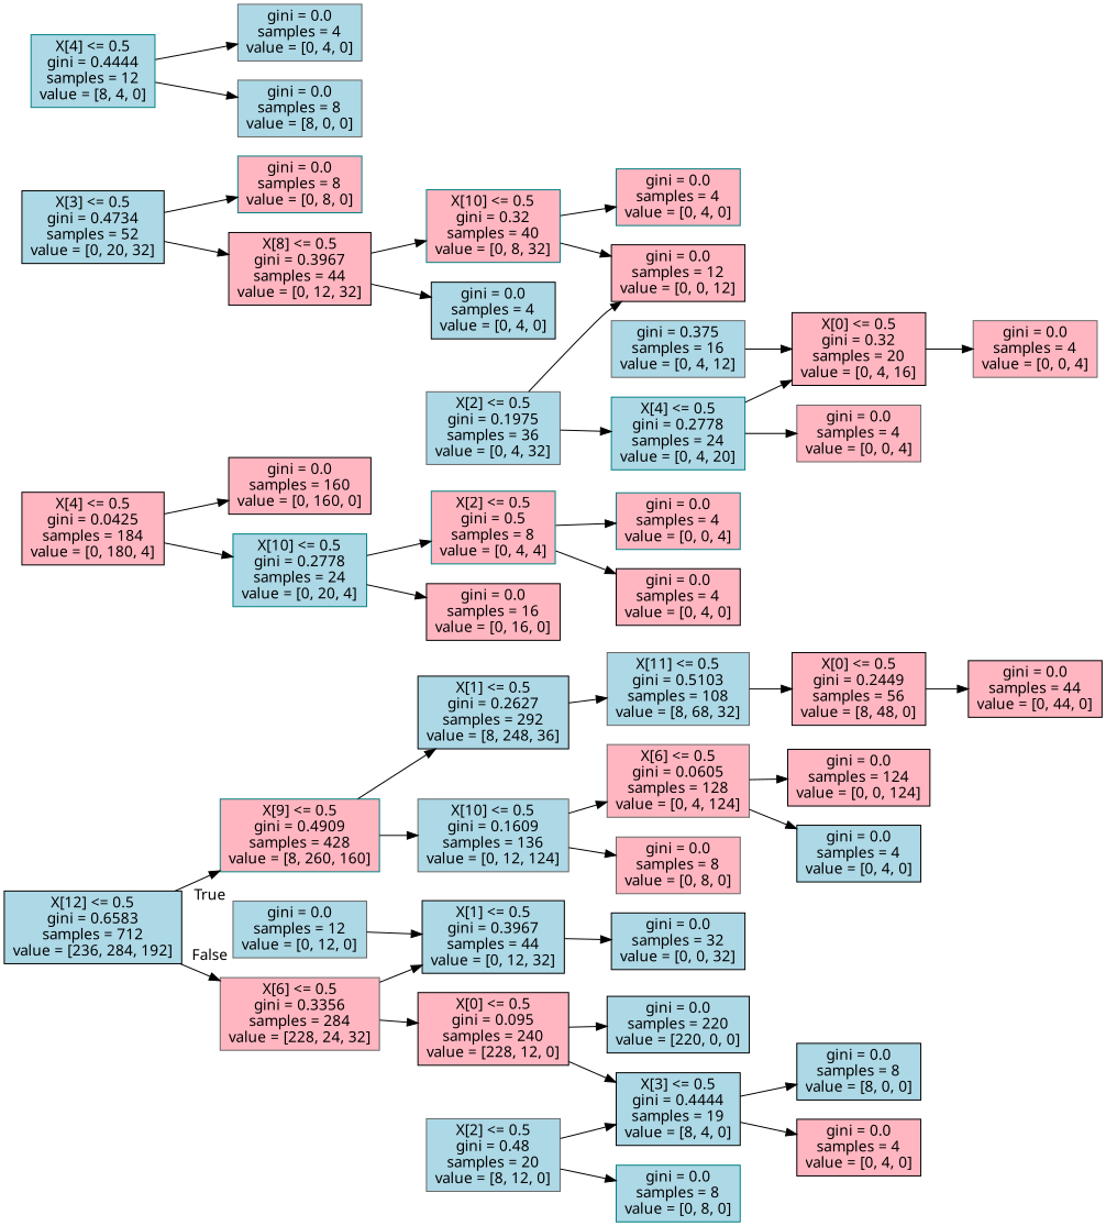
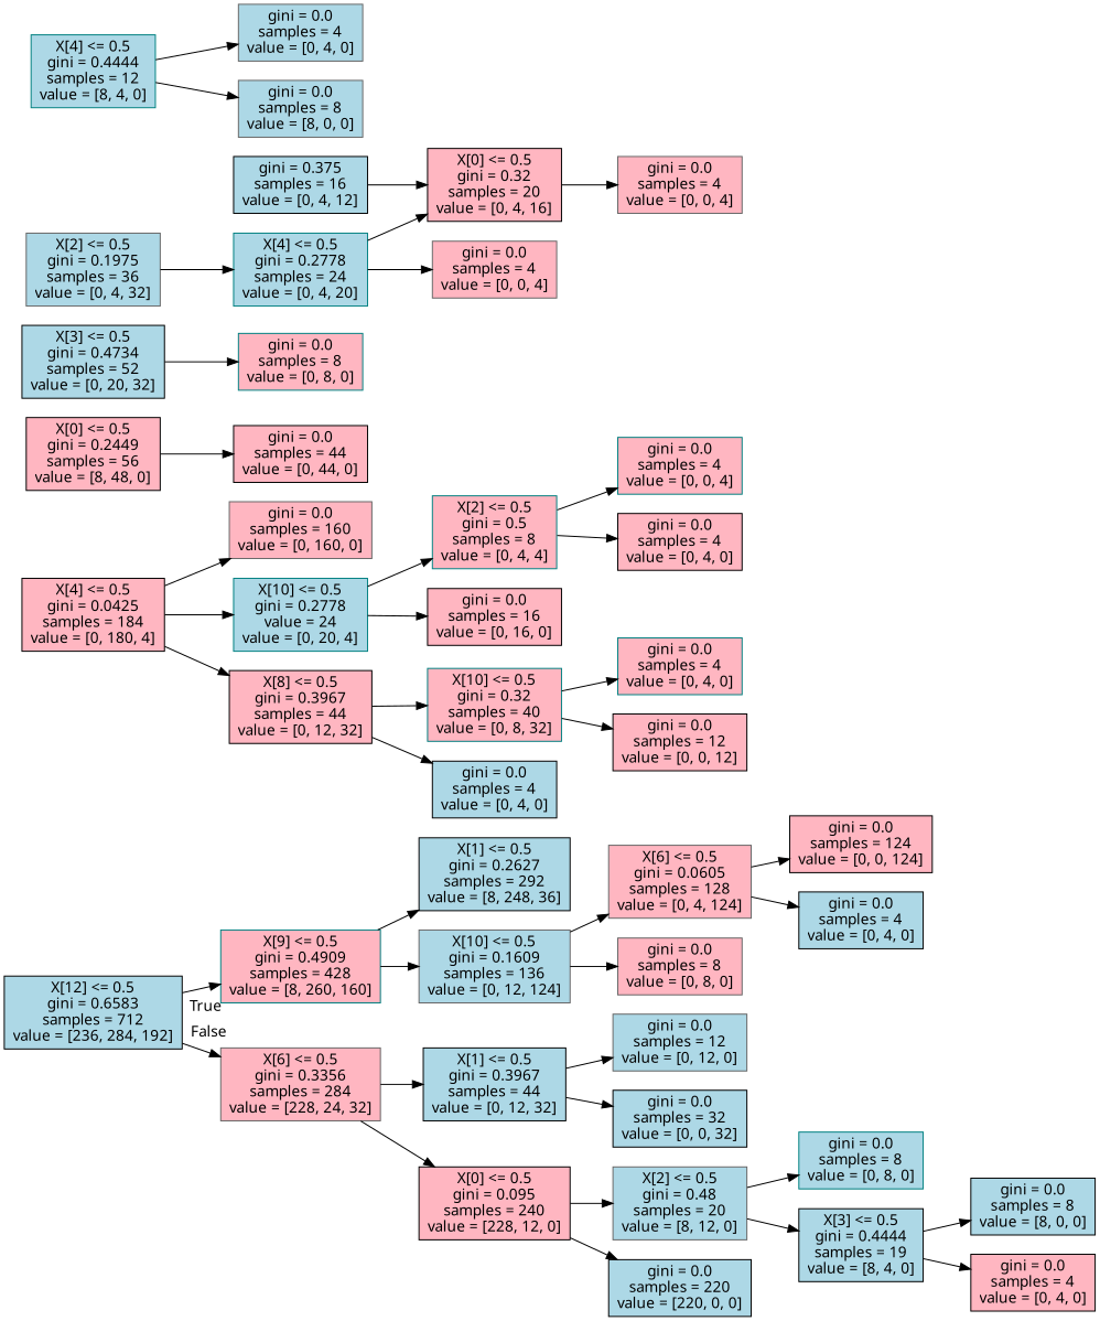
  digraph {
    fontname="Noto Sans"
    rankdir=LR
    node [color=black fillcolor=lightpink fontname="Noto Sans" shape=box style=filled]
    edge [fontname="Noto Sans"]
    n1 [fillcolor=lightblue label="X[12] <= 0.5\ngini = 0.6583\nsamples = 712\nvalue = [236, 284, 192]"]
    n2 [color=teal label="X[9] <= 0.5\ngini = 0.4909\nsamples = 428\nvalue = [8, 260, 160]"]
    n3 [color=gray40 label="X[6] <= 0.5\ngini = 0.3356\nsamples = 284\nvalue = [228, 24, 32]"]
    n4 [fillcolor=lightblue label="X[1] <= 0.5\ngini = 0.2627\nsamples = 292\nvalue = [8, 248, 36]"]
    n5 [color=gray40 fillcolor=lightblue label="X[10] <= 0.5\ngini = 0.1609\nsamples = 136\nvalue = [0, 12, 124]"]
    n6 [fillcolor=lightblue label="X[1] <= 0.5\ngini = 0.3967\nsamples = 44\nvalue = [0, 12, 32]"]
    n7 [label="X[0] <= 0.5\ngini = 0.095\nsamples = 240\nvalue = [228, 12, 0]"]
-   n8 [color=gray40 fillcolor=lightblue label="X[11] <= 0.5\ngini = 0.5103\nsamples = 108\nvalue = [8, 68, 32]"]
    n9 [color=gray40 label="X[6] <= 0.5\ngini = 0.0605\nsamples = 128\nvalue = [0, 4, 124]"]
    n10 [color=gray40 label="gini = 0.0\nsamples = 8\nvalue = [0, 8, 0]"]
    n11 [label="X[4] <= 0.5\ngini = 0.0425\nsamples = 184\nvalue = [0, 180, 4]"]
-   n12 [label="gini = 0.0\nsamples = 160\nvalue = [0, 160, 0]"]
-   n13 [color=teal fillcolor=lightblue label="X[10] <= 0.5\ngini = 0.2778\nsamples = 24\nvalue = [0, 20, 4]"]
+   n12 [color=gray40 label="gini = 0.0\nsamples = 160\nvalue = [0, 160, 0]"]
+   n13 [color=teal fillcolor=lightblue label="X[10] <= 0.5\ngini = 0.2778\nvalue = 24\nvalue = [0, 20, 4]"]
    n14 [label="X[0] <= 0.5\ngini = 0.2449\nsamples = 56\nvalue = [8, 48, 0]"]
    n15 [color=teal label="X[2] <= 0.5\ngini = 0.5\nsamples = 8\nvalue = [0, 4, 4]"]
    n16 [label="gini = 0.0\nsamples = 16\nvalue = [0, 16, 0]"]
    n17 [color=teal label="gini = 0.0\nsamples = 4\nvalue = [0, 0, 4]"]
    n18 [label="gini = 0.0\nsamples = 4\nvalue = [0, 4, 0]"]
    n19 [fillcolor=lightblue label="X[3] <= 0.5\ngini = 0.4734\nsamples = 52\nvalue = [0, 20, 32]"]
    n20 [color=teal label="gini = 0.0\nsamples = 8\nvalue = [0, 8, 0]"]
    n21 [label="X[8] <= 0.5\ngini = 0.3967\nsamples = 44\nvalue = [0, 12, 32]"]
    n22 [label="gini = 0.0\nsamples = 44\nvalue = [0, 44, 0]"]
    n23 [color=teal label="X[10] <= 0.5\ngini = 0.32\nsamples = 40\nvalue = [0, 8, 32]"]
    n24 [fillcolor=lightblue label="gini = 0.0\nsamples = 4\nvalue = [0, 4, 0]"]
    n25 [color=teal label="gini = 0.0\nsamples = 4\nvalue = [0, 4, 0]"]
    n26 [label="gini = 0.0\nsamples = 12\nvalue = [0, 0, 12]"]
    n27 [color=gray40 fillcolor=lightblue label="X[2] <= 0.5\ngini = 0.1975\nsamples = 36\nvalue = [0, 4, 32]"]
    n28 [color=teal fillcolor=lightblue label="X[4] <= 0.5\ngini = 0.2778\nsamples = 24\nvalue = [0, 4, 20]"]
    n29 [label="X[0] <= 0.5\ngini = 0.32\nsamples = 20\nvalue = [0, 4, 16]"]
    n30 [color=gray40 label="gini = 0.0\nsamples = 4\nvalue = [0, 0, 4]"]
    n31 [color=gray40 label="gini = 0.0\nsamples = 4\nvalue = [0, 0, 4]"]
-   n32 [color=gray40 fillcolor=lightblue label="gini = 0.375\nsamples = 16\nvalue = [0, 4, 12]"]
+   n32 [fillcolor=lightblue label="gini = 0.375\nsamples = 16\nvalue = [0, 4, 12]"]
    n33 [color=teal fillcolor=lightblue label="X[4] <= 0.5\ngini = 0.4444\nsamples = 12\nvalue = [8, 4, 0]"]
    n34 [color=gray40 fillcolor=lightblue label="gini = 0.0\nsamples = 4\nvalue = [0, 4, 0]"]
    n35 [color=gray40 fillcolor=lightblue label="gini = 0.0\nsamples = 8\nvalue = [8, 0, 0]"]
    n36 [label="gini = 0.0\nsamples = 124\nvalue = [0, 0, 124]"]
    n37 [fillcolor=lightblue label="gini = 0.0\nsamples = 4\nvalue = [0, 4, 0]"]
    n38 [color=gray40 fillcolor=lightblue label="gini = 0.0\nsamples = 12\nvalue = [0, 12, 0]"]
    n39 [fillcolor=lightblue label="gini = 0.0\nsamples = 32\nvalue = [0, 0, 32]"]
    n40 [color=gray40 fillcolor=lightblue label="X[2] <= 0.5\ngini = 0.48\nsamples = 20\nvalue = [8, 12, 0]"]
    n41 [fillcolor=lightblue label="gini = 0.0\nsamples = 220\nvalue = [220, 0, 0]"]
    n42 [color=teal fillcolor=lightblue label="gini = 0.0\nsamples = 8\nvalue = [0, 8, 0]"]
    n43 [fillcolor=lightblue label="X[3] <= 0.5\ngini = 0.4444\nsamples = 19\nvalue = [8, 4, 0]"]
    n44 [fillcolor=lightblue label="gini = 0.0\nsamples = 8\nvalue = [8, 0, 0]"]
    n45 [label="gini = 0.0\nsamples = 4\nvalue = [0, 4, 0]"]
    n1 -> n2 [headlabel=True labelangle=45 labeldistance=2.5]
    n1 -> n3 [headlabel=False labelangle=-45 labeldistance=2.5]
    n2 -> n4
    n2 -> n5
    n3 -> n6
    n3 -> n7
-   n4 -> n8
    n5 -> n9
    n5 -> n10
-   n38 -> n6
+   n6 -> n38
    n6 -> n39
-   n7 -> n43
+   n7 -> n40
    n7 -> n41
-   n8 -> n14
    n9 -> n36
    n9 -> n37
    n11 -> n12
    n11 -> n13
    n13 -> n15
    n13 -> n16
    n14 -> n22
    n15 -> n17
    n15 -> n18
    n19 -> n20
-   n19 -> n21
+   n11 -> n21
    n21 -> n23
    n21 -> n24
    n23 -> n25
    n23 -> n26
-   n27 -> n26
    n27 -> n28
    n28 -> n29
    n28 -> n30
    n29 -> n31
    n32 -> n29
    n33 -> n34
    n33 -> n35
    n40 -> n42
    n40 -> n43
    n43 -> n44
    n43 -> n45
  }
